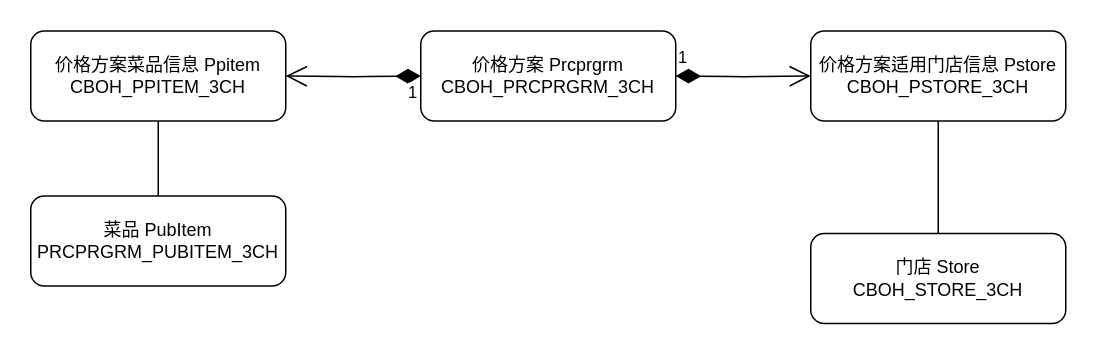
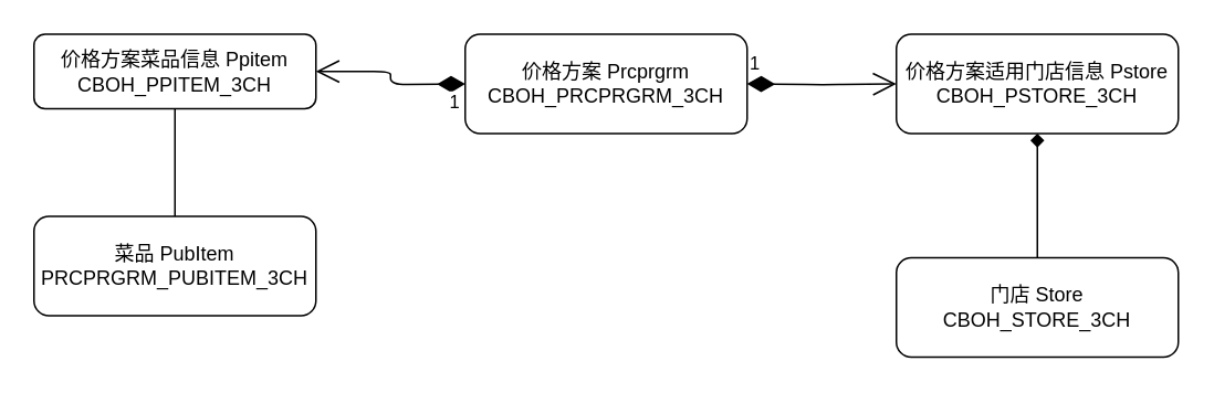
  <mxCell id="0" />
  <mxCell id="1" parent="0" />
  <mxCell id="2" value="价格方案 Prcprgrm&lt;br&gt;CBOH_PRCPRGRM_3CH" style="rounded=1;whiteSpace=wrap;html=1;" vertex="1" parent="1"><mxGeometry x="280" y="20" width="170" height="60" as="geometry" /></mxCell>
- <mxCell id="3" value="价格方案菜品信息 Ppitem&lt;br&gt;CBOH_PPITEM_3CH" style="rounded=1;whiteSpace=wrap;html=1;" vertex="1" parent="1"><mxGeometry x="20" y="20" width="170" height="60" as="geometry" /></mxCell>
+ <mxCell id="3" value="价格方案菜品信息 Ppitem&lt;br&gt;CBOH_PPITEM_3CH" style="rounded=1;whiteSpace=wrap;html=1;" vertex="1" parent="1"><mxGeometry x="20" y="20" width="170" height="45" as="geometry" /></mxCell>
  <mxCell id="4" value="" style="endArrow=none;html=1;entryX=0.5;entryY=1;entryDx=0;entryDy=0;" edge="1" parent="1" target="3"><mxGeometry width="50" height="50" relative="1" as="geometry"><mxPoint x="105" y="130" as="sourcePoint" /><mxPoint x="123" y="-20" as="targetPoint" /></mxGeometry></mxCell>
  <mxCell id="5" value="门店 Store&lt;br&gt;CBOH_STORE_3CH" style="rounded=1;whiteSpace=wrap;html=1;" vertex="1" parent="1"><mxGeometry x="540" y="155" width="170" height="60" as="geometry" /></mxCell>
- <mxCell id="6" value="" style="endArrow=none;html=1;entryX=0.5;entryY=1;entryDx=0;entryDy=0;exitX=0.5;exitY=0;exitDx=0;exitDy=0;" edge="1" parent="1" source="5" target="7"><mxGeometry width="50" height="50" relative="1" as="geometry"><mxPoint x="254" y="200" as="sourcePoint" /><mxPoint x="180" y="200" as="targetPoint" /><Array as="points" /></mxGeometry></mxCell>
+ <mxCell id="6" value="" style="endArrow=diamond;html=1;entryX=0.5;entryY=1;entryDx=0;entryDy=0;exitX=0.5;exitY=0;exitDx=0;exitDy=0;" edge="1" parent="1" source="5" target="7"><mxGeometry width="50" height="50" relative="1" as="geometry"><mxPoint x="254" y="200" as="sourcePoint" /><mxPoint x="180" y="200" as="targetPoint" /><Array as="points" /></mxGeometry></mxCell>
  <mxCell id="7" value="价格方案适用门店信息 Pstore&lt;br&gt;CBOH_PSTORE_3CH" style="rounded=1;whiteSpace=wrap;html=1;" vertex="1" parent="1"><mxGeometry x="540" y="20" width="170" height="60" as="geometry" /></mxCell>
  <mxCell id="8" value="1" style="endArrow=open;html=1;endSize=12;startArrow=diamondThin;startSize=14;startFill=1;edgeStyle=orthogonalEdgeStyle;align=left;verticalAlign=bottom;entryX=0;entryY=0.5;entryDx=0;entryDy=0;" edge="1" parent="1" target="7"><mxGeometry x="-1" y="3" relative="1" as="geometry"><mxPoint x="450" y="50" as="sourcePoint" /><mxPoint x="530" y="49.6" as="targetPoint" /></mxGeometry></mxCell>
  <mxCell id="9" value="1" style="endArrow=open;html=1;endSize=12;startArrow=diamondThin;startSize=14;startFill=1;edgeStyle=orthogonalEdgeStyle;align=left;verticalAlign=bottom;entryX=1;entryY=0.5;entryDx=0;entryDy=0;" edge="1" parent="1" target="3"><mxGeometry x="-0.778" y="20" relative="1" as="geometry"><mxPoint x="280" y="50" as="sourcePoint" /><mxPoint x="550" y="60" as="targetPoint" /><mxPoint as="offset" /></mxGeometry></mxCell>
  <mxCell id="10" value="菜品 PubItem&lt;br&gt;PRCPRGRM_PUBITEM_3CH" style="rounded=1;whiteSpace=wrap;html=1;" vertex="1" parent="1"><mxGeometry x="20" y="130" width="170" height="60" as="geometry" /></mxCell>
